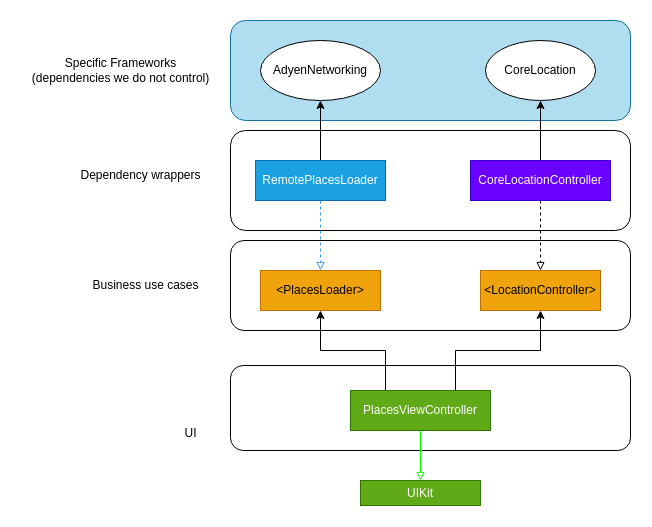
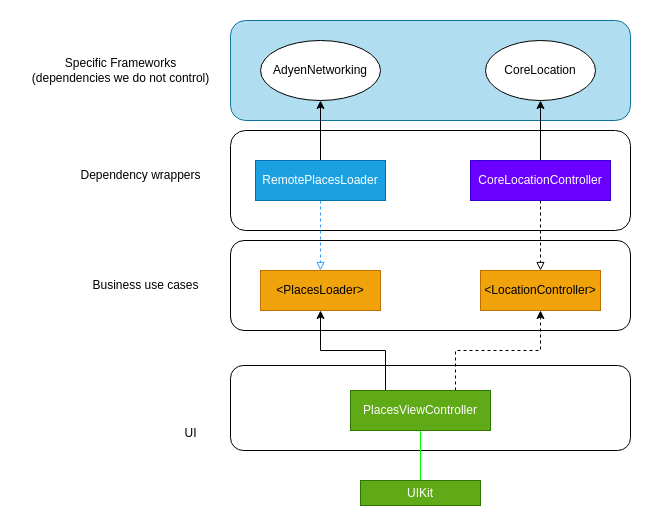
  <mxCell id="0" />
  <mxCell id="1" parent="0" />
  <mxCell id="2" value="" style="rounded=1;whiteSpace=wrap;html=1;" vertex="1" parent="1"><mxGeometry x="230" y="365" width="400" height="85" as="geometry" /></mxCell>
  <mxCell id="3" value="" style="rounded=1;whiteSpace=wrap;html=1;" vertex="1" parent="1"><mxGeometry x="230" y="240" width="400" height="90" as="geometry" /></mxCell>
  <mxCell id="4" value="" style="rounded=1;whiteSpace=wrap;html=1;" vertex="1" parent="1"><mxGeometry x="230" y="130" width="400" height="100" as="geometry" /></mxCell>
  <mxCell id="5" value="" style="rounded=1;whiteSpace=wrap;html=1;fillColor=#b1ddf0;strokeColor=#10739e;" vertex="1" parent="1"><mxGeometry x="230" y="20" width="400" height="100" as="geometry" /></mxCell>
- <mxCell id="6" value="" style="edgeStyle=orthogonalEdgeStyle;rounded=0;orthogonalLoop=1;jettySize=auto;html=1;endArrow=block;endFill=0;strokeColor=#00FF00;" edge="1" parent="1" source="9" target="10"><mxGeometry relative="1" as="geometry" /></mxCell>
+ <mxCell id="6" value="" style="edgeStyle=orthogonalEdgeStyle;rounded=0;orthogonalLoop=1;jettySize=auto;html=1;endArrow=none;endFill=0;strokeColor=#00FF00;" edge="1" parent="1" source="9" target="10"><mxGeometry relative="1" as="geometry" /></mxCell>
  <mxCell id="7" value="" style="edgeStyle=orthogonalEdgeStyle;rounded=0;orthogonalLoop=1;jettySize=auto;html=1;exitX=0.25;exitY=0;exitDx=0;exitDy=0;" edge="1" parent="1" source="9" target="11"><mxGeometry relative="1" as="geometry" /></mxCell>
- <mxCell id="8" style="edgeStyle=orthogonalEdgeStyle;rounded=0;orthogonalLoop=1;jettySize=auto;html=1;exitX=0.75;exitY=0;exitDx=0;exitDy=0;entryX=0.5;entryY=1;entryDx=0;entryDy=0;" edge="1" parent="1" source="9" target="15"><mxGeometry relative="1" as="geometry" /></mxCell>
+ <mxCell id="8" style="edgeStyle=orthogonalEdgeStyle;rounded=0;orthogonalLoop=1;jettySize=auto;html=1;exitX=0.75;exitY=0;exitDx=0;exitDy=0;entryX=0.5;entryY=1;entryDx=0;entryDy=0;dashed=1;" edge="1" parent="1" source="9" target="15"><mxGeometry relative="1" as="geometry" /></mxCell>
  <mxCell id="9" value="PlacesViewController" style="rounded=0;whiteSpace=wrap;html=1;fillColor=#60a917;fontColor=#ffffff;strokeColor=#2D7600;" vertex="1" parent="1"><mxGeometry x="350" y="390" width="140" height="40" as="geometry" /></mxCell>
  <mxCell id="10" value="UIKit" style="rounded=0;whiteSpace=wrap;html=1;strokeColor=#2D7600;fontColor=#ffffff;fillColor=#60a917;" vertex="1" parent="1"><mxGeometry x="360" y="480" width="120" height="25" as="geometry" /></mxCell>
  <mxCell id="11" value="&amp;lt;PlacesLoader&amp;gt;" style="rounded=0;whiteSpace=wrap;html=1;fillColor=#f0a30a;fontColor=#000000;strokeColor=#BD7000;" vertex="1" parent="1"><mxGeometry x="260" y="270" width="120" height="40" as="geometry" /></mxCell>
  <mxCell id="12" value="" style="edgeStyle=orthogonalEdgeStyle;rounded=0;orthogonalLoop=1;jettySize=auto;html=1;dashed=1;endArrow=block;endFill=0;strokeColor=#3399FF;" edge="1" parent="1" source="14" target="11"><mxGeometry relative="1" as="geometry" /></mxCell>
  <mxCell id="13" value="" style="edgeStyle=orthogonalEdgeStyle;rounded=0;orthogonalLoop=1;jettySize=auto;html=1;" edge="1" parent="1" source="14" target="20"><mxGeometry relative="1" as="geometry" /></mxCell>
  <mxCell id="14" value="RemotePlacesLoader" style="rounded=0;whiteSpace=wrap;html=1;fontColor=#ffffff;labelBorderColor=none;strokeColor=#006EAF;fillColor=#1ba1e2;" vertex="1" parent="1"><mxGeometry x="255" y="160" width="130" height="40" as="geometry" /></mxCell>
  <mxCell id="15" value="&amp;lt;LocationController&amp;gt;" style="rounded=0;whiteSpace=wrap;html=1;fillColor=#f0a30a;fontColor=#000000;strokeColor=#BD7000;" vertex="1" parent="1"><mxGeometry x="480" y="270" width="120" height="40" as="geometry" /></mxCell>
  <mxCell id="16" value="" style="edgeStyle=orthogonalEdgeStyle;rounded=0;orthogonalLoop=1;jettySize=auto;html=1;dashed=1;endArrow=block;endFill=0;" edge="1" parent="1" source="18" target="15"><mxGeometry relative="1" as="geometry" /></mxCell>
  <mxCell id="17" value="" style="edgeStyle=orthogonalEdgeStyle;rounded=0;orthogonalLoop=1;jettySize=auto;html=1;" edge="1" parent="1" source="18" target="19"><mxGeometry relative="1" as="geometry" /></mxCell>
  <mxCell id="18" value="CoreLocationController" style="rounded=0;whiteSpace=wrap;html=1;fillColor=#6a00ff;fontColor=#ffffff;strokeColor=#3700CC;" vertex="1" parent="1"><mxGeometry x="470" y="160" width="140" height="40" as="geometry" /></mxCell>
  <mxCell id="19" value="CoreLocation" style="ellipse;whiteSpace=wrap;html=1;" vertex="1" parent="1"><mxGeometry x="485" y="40" width="110" height="60" as="geometry" /></mxCell>
  <mxCell id="20" value="AdyenNetworking" style="ellipse;whiteSpace=wrap;html=1;" vertex="1" parent="1"><mxGeometry x="260" y="40" width="120" height="60" as="geometry" /></mxCell>
  <mxCell id="21" value="Specific Frameworks &lt;br&gt;(dependencies we do not control)" style="text;html=1;align=center;verticalAlign=middle;resizable=0;points=[];autosize=1;strokeColor=none;fillColor=none;" vertex="1" parent="1"><mxGeometry x="20" y="50" width="200" height="40" as="geometry" /></mxCell>
  <mxCell id="22" value="Dependency wrappers" style="text;html=1;align=center;verticalAlign=middle;resizable=0;points=[];autosize=1;strokeColor=none;fillColor=none;" vertex="1" parent="1"><mxGeometry x="70" y="160" width="140" height="30" as="geometry" /></mxCell>
  <mxCell id="23" value="Business use cases" style="text;html=1;align=center;verticalAlign=middle;resizable=0;points=[];autosize=1;strokeColor=none;fillColor=none;" vertex="1" parent="1"><mxGeometry x="80" y="270" width="130" height="30" as="geometry" /></mxCell>
  <mxCell id="24" value="UI" style="text;html=1;align=center;verticalAlign=middle;resizable=0;points=[];autosize=1;strokeColor=none;fillColor=none;" vertex="1" parent="1"><mxGeometry x="170" y="418" width="40" height="30" as="geometry" /></mxCell>
